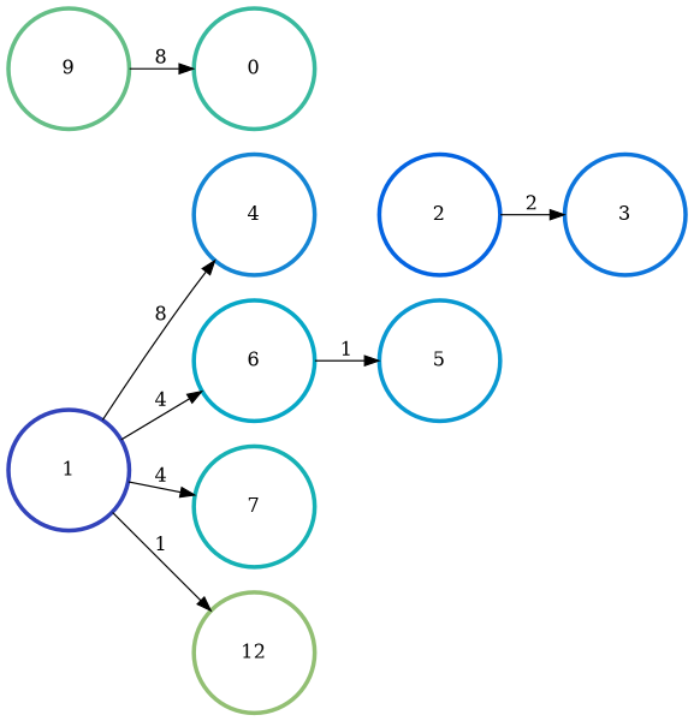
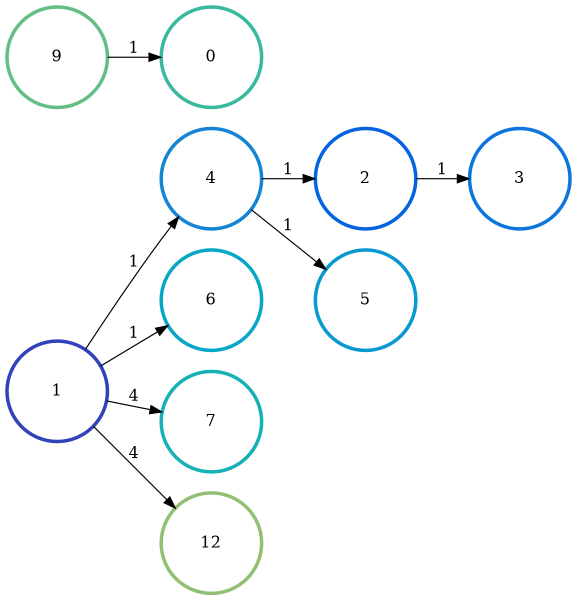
  digraph {
    rankdir=LR
    node [penwidth=3]
    edge [color=black penwidth=1]
    n1 [color="#3243BA" height=1.2 label=1 width=1.2]
    n2 [color="#1485D4" height=1.2 label=4 width=1.2]
    n3 [color="#06A7C6" height=1.2 label=6 width=1.2]
    n4 [color="#15B1B4" height=1.2 label=7 width=1.2]
    n5 [color="#92BF73" height=1.2 label=12 width=1.2]
    n6 [color="#0363E1" height=1.2 label=2 width=1.2]
    n7 [color="#0998D1" height=1.2 label=5 width=1.2]
    n8 [color="#65BE86" height=1.2 label=9 width=1.2]
    n9 [color="#38B99E" height=1.2 label=0 width=1.2]
    n10 [color="#0D75DC" height=1.2 label=3 width=1.2]
-   n1 -> n2 [label=8]
-   n1 -> n3 [label=4]
+   n1 -> n2 [label=1]
+   n1 -> n3 [label=1]
    n1 -> n4 [label=4]
-   n1 -> n5 [label=1]
-   n3 -> n7 [label=1]
-   n6 -> n10 [label=2]
-   n8 -> n9 [label=8]
+   n1 -> n5 [label=4]
+   n2 -> n6 [label=1]
+   n2 -> n7 [label=1]
+   n6 -> n10 [label=1]
+   n8 -> n9 [label=1]
  }
